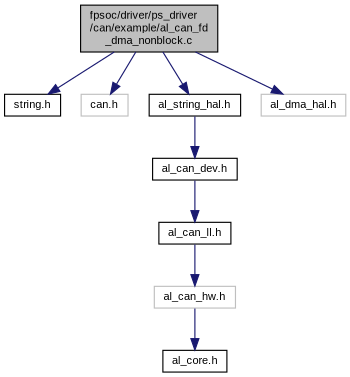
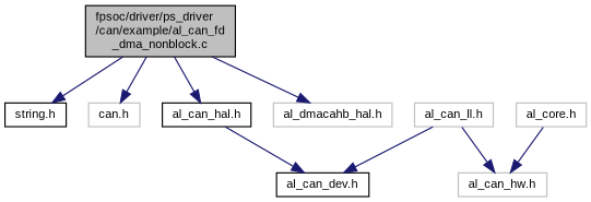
  digraph {
    fontname="Liberation Sans"
    node [color=black fillcolor=white fontname="Liberation Sans" fontsize=10 shape=record style=filled]
    edge [color=midnightblue fontname="Liberation Sans" fontsize=10 labelfontname=Helvetica labelfontsize=10 style=solid]
    n1 [fillcolor=grey75 fontcolor=black height=0.2 label="fpsoc/driver/ps_driver\l/can/example/al_can_fd\l_dma_nonblock.c" width=0.4]
    n2 [height=0.2 label="string.h" width=0.4]
    n3 [color=grey75 height=0.2 label="can.h" width=0.4]
-   n4 [height=0.2 label="al_string_hal.h" width=0.4]
-   n5 [color=grey75 height=0.2 label="al_dma_hal.h" width=0.4]
+   n4 [height=0.2 label="al_can_hal.h" width=0.4]
+   n5 [color=grey75 height=0.2 label="al_dmacahb_hal.h" width=0.4]
    n6 [height=0.2 label="al_can_dev.h" width=0.4]
-   n7 [height=0.2 label="al_can_ll.h" width=0.4]
+   n7 [color=grey75 height=0.2 label="al_can_ll.h" width=0.4]
    n8 [color=grey75 height=0.2 label="al_can_hw.h" width=0.4]
-   n9 [height=0.2 label="al_core.h" width=0.4]
+   n9 [color=grey75 height=0.2 label="al_core.h" width=0.4]
    n1 -> n2
    n1 -> n3
    n1 -> n4
    n1 -> n5
    n4 -> n6
-   n6 -> n7
+   n7 -> n6
    n7 -> n8
-   n8 -> n9
+   n9 -> n8
  }
